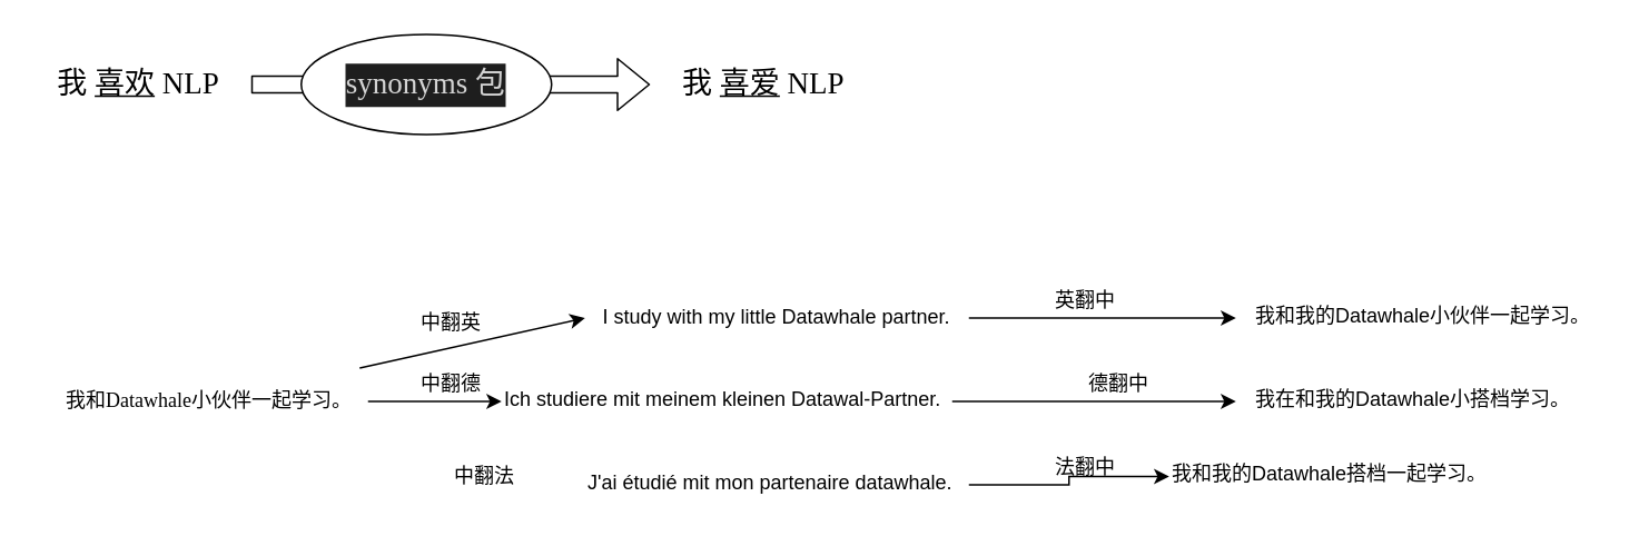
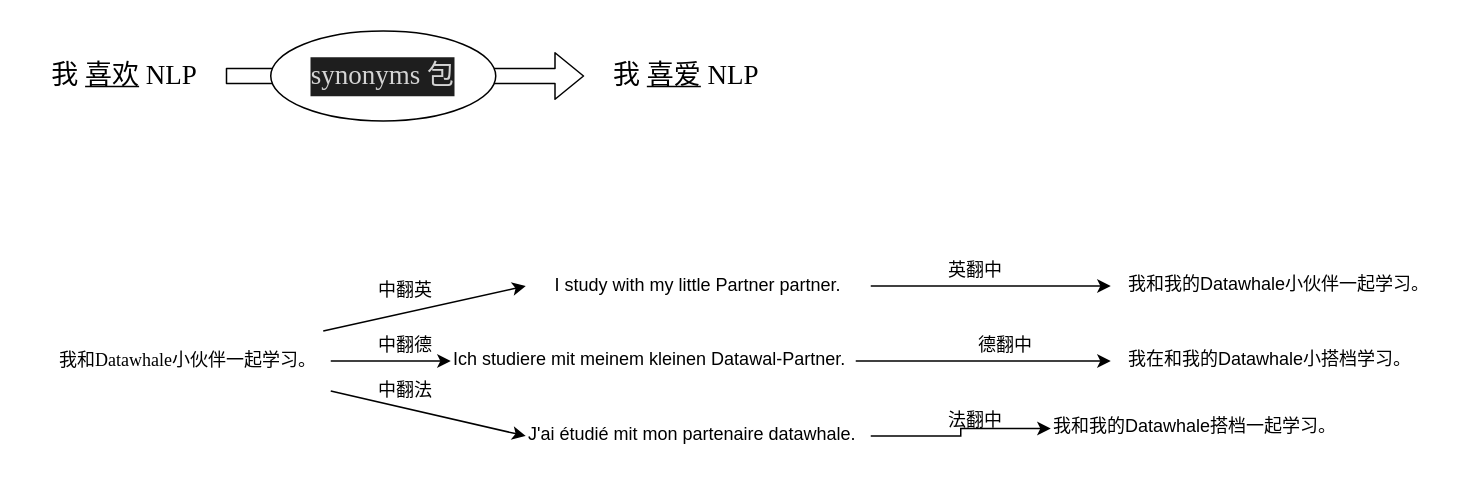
  <mxCell id="0" />
  <mxCell id="1" parent="0" />
  <mxCell id="2" value="" style="shape=flexArrow;endArrow=classic;html=1;entryX=0;entryY=0.5;entryDx=0;entryDy=0;" parent="1" source="3" target="5" edge="1"><mxGeometry width="50" height="50" relative="1" as="geometry"><mxPoint x="110" y="80" as="sourcePoint" /><mxPoint x="160" y="30" as="targetPoint" /></mxGeometry></mxCell>
  <mxCell id="3" value="&lt;font face=&quot;宋体&quot; style=&quot;font-size: 18px&quot;&gt;我&amp;nbsp;&lt;u&gt;喜欢&lt;/u&gt; NLP&amp;nbsp;&lt;/font&gt;" style="text;html=1;strokeColor=none;fillColor=none;align=center;verticalAlign=middle;whiteSpace=wrap;rounded=0;" parent="1" vertex="1"><mxGeometry x="20" y="35" width="130" height="30" as="geometry" /></mxCell>
  <mxCell id="4" value="&lt;div style=&quot;color: rgb(212 , 212 , 212) ; background-color: rgb(30 , 30 , 30) ; line-height: 24px&quot;&gt;&lt;font face=&quot;Times New Roman&quot; style=&quot;font-size: 18px&quot;&gt;synonyms 包&lt;/font&gt;&lt;/div&gt;" style="ellipse;whiteSpace=wrap;html=1;" parent="1" vertex="1"><mxGeometry x="180" y="20" width="150" height="60" as="geometry" /></mxCell>
  <mxCell id="5" value="&lt;font face=&quot;宋体&quot; style=&quot;font-size: 18px&quot;&gt;我&amp;nbsp;&lt;u&gt;喜爱&lt;/u&gt;&amp;nbsp;NLP&amp;nbsp;&lt;/font&gt;" style="text;html=1;strokeColor=none;fillColor=none;align=center;verticalAlign=middle;whiteSpace=wrap;rounded=0;" parent="1" vertex="1"><mxGeometry x="389" y="35" width="141" height="30" as="geometry" /></mxCell>
  <mxCell id="6" style="edgeStyle=orthogonalEdgeStyle;rounded=0;orthogonalLoop=1;jettySize=auto;html=1;exitX=1;exitY=0.5;exitDx=0;exitDy=0;" edge="1" parent="1" source="7" target="11"><mxGeometry relative="1" as="geometry" /></mxCell>
  <mxCell id="7" value="&lt;font face=&quot;宋体&quot; style=&quot;font-size: 12px&quot;&gt;我和Datawhale小伙伴一起学习。&lt;/font&gt;" style="text;html=1;strokeColor=none;fillColor=none;align=center;verticalAlign=middle;whiteSpace=wrap;rounded=0;" vertex="1" parent="1"><mxGeometry x="30" y="220" width="190" height="40" as="geometry" /></mxCell>
  <mxCell id="8" style="edgeStyle=orthogonalEdgeStyle;rounded=0;orthogonalLoop=1;jettySize=auto;html=1;exitX=1;exitY=0.5;exitDx=0;exitDy=0;" edge="1" parent="1" source="9"><mxGeometry relative="1" as="geometry"><mxPoint x="740" y="190" as="targetPoint" /></mxGeometry></mxCell>
- <mxCell id="9" value="I study with my little Datawhale partner." style="text;html=1;strokeColor=none;fillColor=none;align=center;verticalAlign=middle;whiteSpace=wrap;rounded=0;" vertex="1" parent="1"><mxGeometry x="350" y="170" width="230" height="40" as="geometry" /></mxCell>
+ <mxCell id="9" value="I study with my little Partner partner." style="text;html=1;strokeColor=none;fillColor=none;align=center;verticalAlign=middle;whiteSpace=wrap;rounded=0;" vertex="1" parent="1"><mxGeometry x="350" y="170" width="230" height="40" as="geometry" /></mxCell>
  <mxCell id="10" style="edgeStyle=orthogonalEdgeStyle;rounded=0;orthogonalLoop=1;jettySize=auto;html=1;exitX=1;exitY=0.5;exitDx=0;exitDy=0;" edge="1" parent="1" source="11"><mxGeometry relative="1" as="geometry"><mxPoint x="740" y="240" as="targetPoint" /></mxGeometry></mxCell>
  <mxCell id="11" value="Ich studiere mit meinem kleinen Datawal-Partner." style="text;whiteSpace=wrap;html=1;" vertex="1" parent="1"><mxGeometry x="300" y="225" width="270" height="30" as="geometry" /></mxCell>
  <mxCell id="12" style="edgeStyle=orthogonalEdgeStyle;rounded=0;orthogonalLoop=1;jettySize=auto;html=1;" edge="1" parent="1" source="13" target="14"><mxGeometry relative="1" as="geometry" /></mxCell>
  <mxCell id="13" value="J'ai étudié mit mon partenaire datawhale." style="text;whiteSpace=wrap;html=1;" vertex="1" parent="1"><mxGeometry x="350" y="275" width="230" height="30" as="geometry" /></mxCell>
  <mxCell id="14" value="我和我的Datawhale搭档一起学习。" style="text;whiteSpace=wrap;html=1;" vertex="1" parent="1"><mxGeometry x="700" y="270" width="210" height="30" as="geometry" /></mxCell>
  <mxCell id="15" value="我在和我的Datawhale小搭档学习。" style="text;whiteSpace=wrap;html=1;" vertex="1" parent="1"><mxGeometry x="750" y="225" width="200" height="30" as="geometry" /></mxCell>
  <mxCell id="16" value="我和我的Datawhale小伙伴一起学习。" style="text;whiteSpace=wrap;html=1;" vertex="1" parent="1"><mxGeometry x="750" y="175" width="210" height="35" as="geometry" /></mxCell>
  <mxCell id="17" value="" style="endArrow=classic;html=1;" edge="1" parent="1" source="7"><mxGeometry width="50" height="50" relative="1" as="geometry"><mxPoint x="180" y="250" as="sourcePoint" /><mxPoint x="350" y="190" as="targetPoint" /></mxGeometry></mxCell>
+ <mxCell id="18" value="" style="endArrow=classic;html=1;entryX=0;entryY=0.5;entryDx=0;entryDy=0;exitX=1;exitY=1;exitDx=0;exitDy=0;" edge="1" parent="1" source="7" target="13"><mxGeometry width="50" height="50" relative="1" as="geometry"><mxPoint x="50" y="340" as="sourcePoint" /><mxPoint x="100" y="290" as="targetPoint" /></mxGeometry></mxCell>
  <mxCell id="19" value="中翻英" style="text;html=1;strokeColor=none;fillColor=none;align=center;verticalAlign=middle;whiteSpace=wrap;rounded=0;" vertex="1" parent="1"><mxGeometry x="250" y="182.5" width="40" height="20" as="geometry" /></mxCell>
  <mxCell id="20" value="中翻德" style="text;html=1;strokeColor=none;fillColor=none;align=center;verticalAlign=middle;whiteSpace=wrap;rounded=0;" vertex="1" parent="1"><mxGeometry x="250" y="220" width="40" height="20" as="geometry" /></mxCell>
- <mxCell id="21" value="中翻法" style="text;html=1;strokeColor=none;fillColor=none;align=center;verticalAlign=middle;whiteSpace=wrap;rounded=0;" vertex="1" parent="1"><mxGeometry x="270" y="275" width="40" height="20" as="geometry" /></mxCell>
+ <mxCell id="21" value="中翻法" style="text;html=1;strokeColor=none;fillColor=none;align=center;verticalAlign=middle;whiteSpace=wrap;rounded=0;" vertex="1" parent="1"><mxGeometry x="250" y="250" width="40" height="20" as="geometry" /></mxCell>
  <mxCell id="22" value="英翻中" style="text;html=1;strokeColor=none;fillColor=none;align=center;verticalAlign=middle;whiteSpace=wrap;rounded=0;" vertex="1" parent="1"><mxGeometry x="630" y="170" width="40" height="20" as="geometry" /></mxCell>
  <mxCell id="23" value="德翻中" style="text;html=1;strokeColor=none;fillColor=none;align=center;verticalAlign=middle;whiteSpace=wrap;rounded=0;" vertex="1" parent="1"><mxGeometry x="650" y="220" width="40" height="20" as="geometry" /></mxCell>
  <mxCell id="24" value="法翻中" style="text;html=1;strokeColor=none;fillColor=none;align=center;verticalAlign=middle;whiteSpace=wrap;rounded=0;" vertex="1" parent="1"><mxGeometry x="630" y="270" width="40" height="20" as="geometry" /></mxCell>
